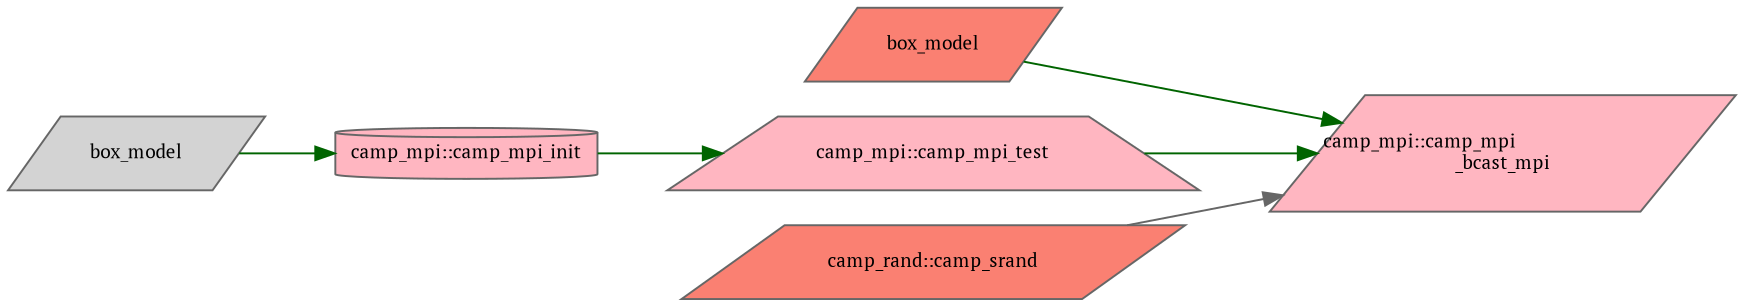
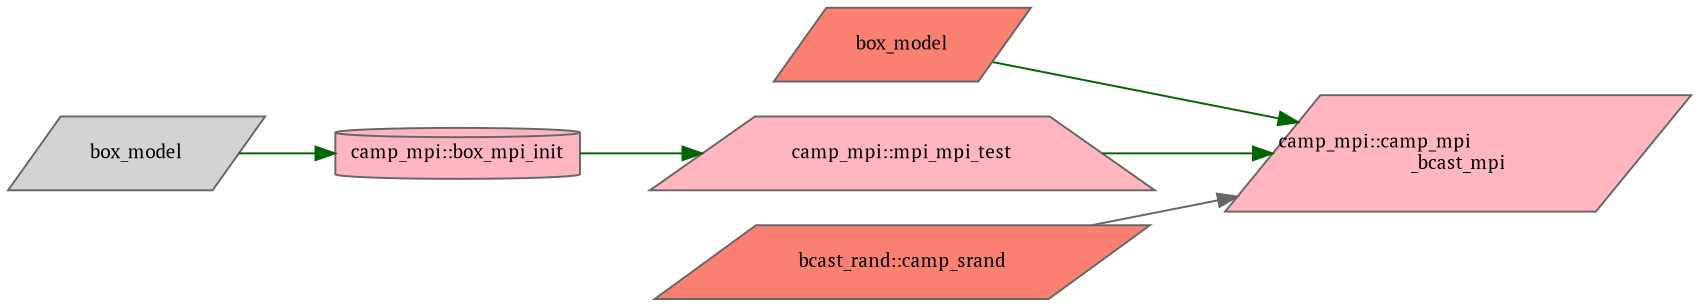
  digraph {
    fontname="PT Serif"
    rankdir=RL
    node [color=grey40 fillcolor=lightpink fontname="PT Serif" fontsize=10 shape=parallelogram style=filled]
    edge [color=darkgreen dir=back fontname="PT Serif" fontsize=10 labelfontname=Helvetica labelfontsize=10 style=solid]
    n1 [color=gray40 fontcolor=black height=0.2 label="camp_mpi::camp_mpi\l_bcast_mpi" width=0.4]
    n2 [fillcolor=salmon height=0.2 label=box_model width=0.4]
-   n3 [height=0.2 label="camp_mpi::camp_mpi_test" shape=trapezium width=0.4]
-   n4 [fillcolor=salmon height=0.2 label="camp_rand::camp_srand" width=0.4]
-   n5 [height=0.2 label="camp_mpi::camp_mpi_init" shape=cylinder width=0.4]
+   n3 [height=0.2 label="camp_mpi::mpi_mpi_test" shape=trapezium width=0.4]
+   n4 [fillcolor=salmon height=0.2 label="bcast_rand::camp_srand" width=0.4]
+   n5 [height=0.2 label="camp_mpi::box_mpi_init" shape=cylinder width=0.4]
    n6 [fillcolor=lightgrey height=0.2 label=box_model width=0.4]
    n1 -> n2
    n1 -> n3
    n1 -> n4 [color=gray40]
    n3 -> n5
    n5 -> n6
  }
